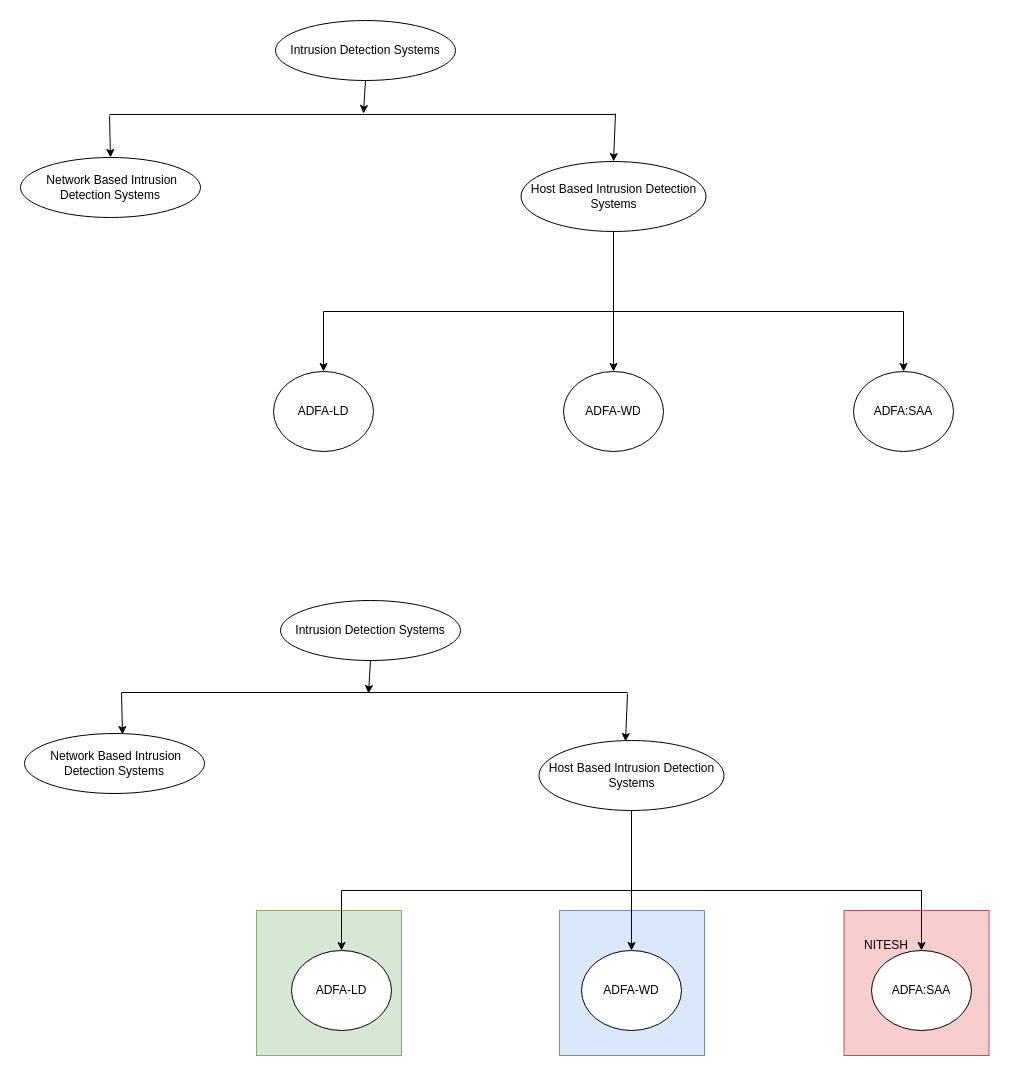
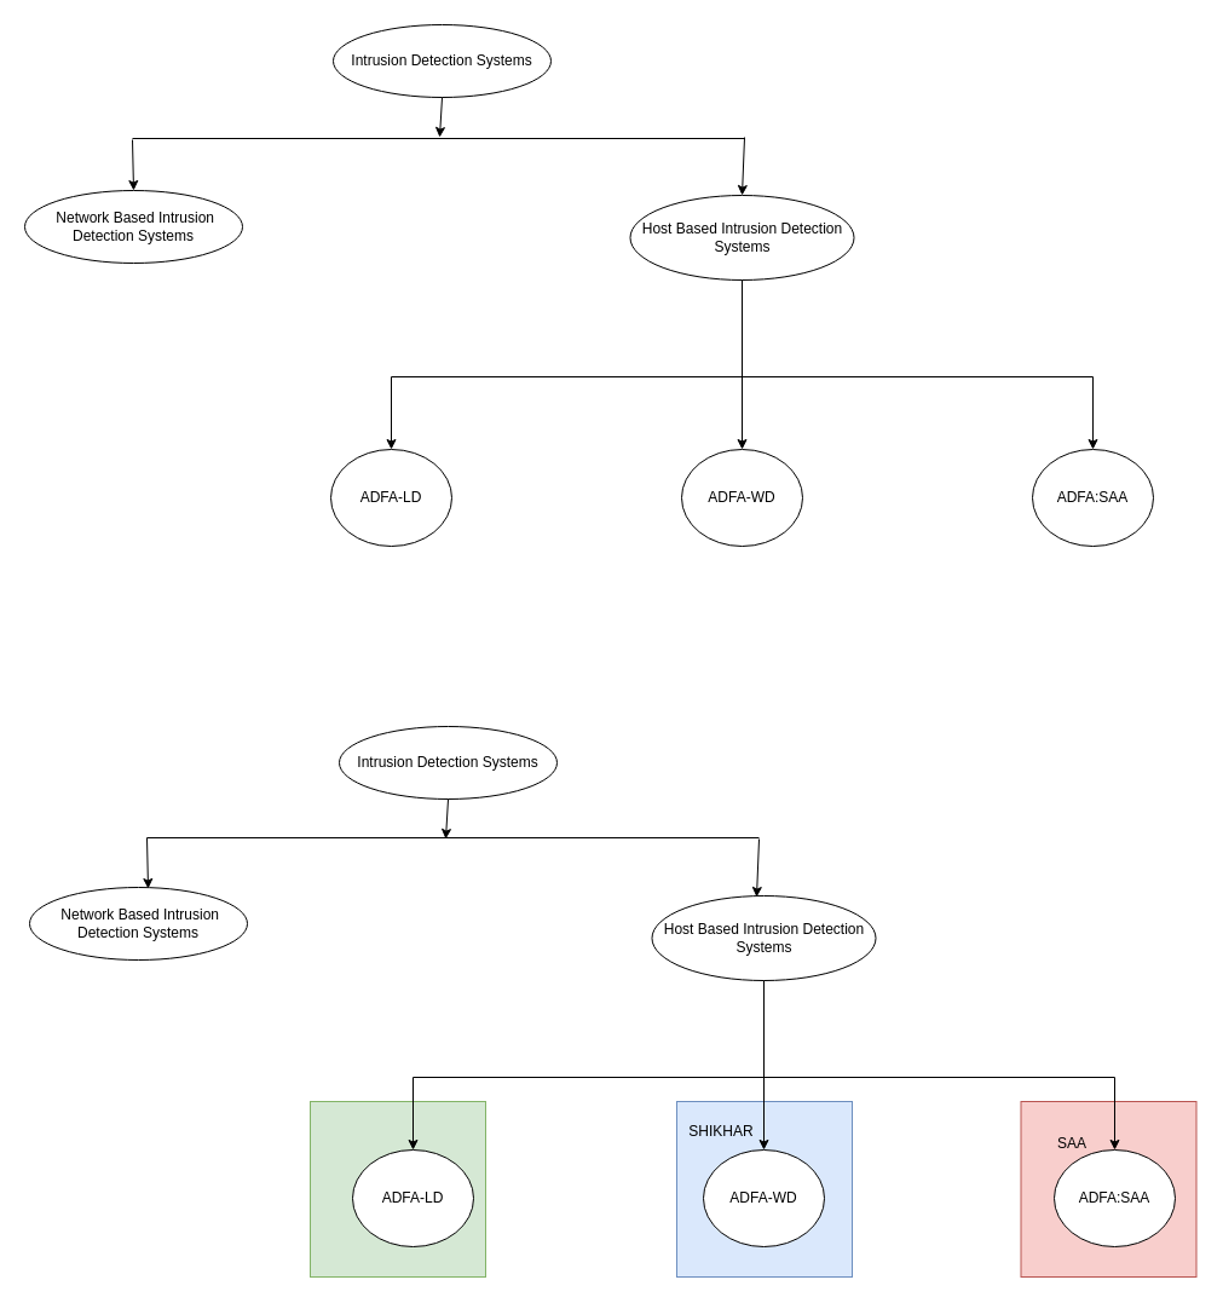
  <mxCell id="0" />
  <mxCell id="1" parent="0" />
  <mxCell id="2" value="Intrusion Detection Systems" style="ellipse;whiteSpace=wrap;html=1;" vertex="1" parent="1"><mxGeometry x="275" y="20" width="180" height="60" as="geometry" /></mxCell>
  <mxCell id="3" value="" style="endArrow=classic;html=1;rounded=0;exitX=0.5;exitY=1;exitDx=0;exitDy=0;" edge="1" parent="1" source="2"><mxGeometry width="50" height="50" relative="1" as="geometry"><mxPoint x="345" y="320" as="sourcePoint" /><mxPoint x="363" y="113" as="targetPoint" /></mxGeometry></mxCell>
  <mxCell id="4" value="Intrusion Detection Systems" style="ellipse;whiteSpace=wrap;html=1;" vertex="1" parent="1"><mxGeometry x="280" y="600" width="180" height="60" as="geometry" /></mxCell>
  <mxCell id="5" value="" style="endArrow=classic;html=1;rounded=0;exitX=0.5;exitY=1;exitDx=0;exitDy=0;" edge="1" parent="1" source="4"><mxGeometry width="50" height="50" relative="1" as="geometry"><mxPoint x="350" y="900" as="sourcePoint" /><mxPoint x="368" y="693" as="targetPoint" /></mxGeometry></mxCell>
  <mxCell id="6" value="" style="group" vertex="1" connectable="0" parent="1"><mxGeometry x="273" y="161" width="680" height="290" as="geometry" /></mxCell>
  <mxCell id="7" value="Host Based Intrusion Detection Systems" style="ellipse;whiteSpace=wrap;html=1;" vertex="1" parent="6"><mxGeometry x="247.5" width="185" height="70" as="geometry" /></mxCell>
  <mxCell id="8" value="" style="endArrow=none;html=1;rounded=0;" edge="1" parent="6"><mxGeometry width="50" height="50" relative="1" as="geometry"><mxPoint x="50" y="150" as="sourcePoint" /><mxPoint x="630" y="150" as="targetPoint" /></mxGeometry></mxCell>
  <mxCell id="9" value="" style="endArrow=none;html=1;rounded=0;entryX=0.5;entryY=1;entryDx=0;entryDy=0;" edge="1" parent="6" target="7"><mxGeometry width="50" height="50" relative="1" as="geometry"><mxPoint x="340" y="150" as="sourcePoint" /><mxPoint x="350" y="-50" as="targetPoint" /></mxGeometry></mxCell>
  <mxCell id="10" value="ADFA-LD" style="ellipse;whiteSpace=wrap;html=1;" vertex="1" parent="6"><mxGeometry y="210" width="100" height="80" as="geometry" /></mxCell>
  <mxCell id="11" value="ADFA-WD" style="ellipse;whiteSpace=wrap;html=1;" vertex="1" parent="6"><mxGeometry x="290" y="210" width="100" height="80" as="geometry" /></mxCell>
  <mxCell id="12" value="ADFA:SAA" style="ellipse;whiteSpace=wrap;html=1;" vertex="1" parent="6"><mxGeometry x="580" y="210" width="100" height="80" as="geometry" /></mxCell>
  <mxCell id="13" value="" style="endArrow=classic;html=1;rounded=0;entryX=0.5;entryY=0;entryDx=0;entryDy=0;" edge="1" parent="6" target="10"><mxGeometry width="50" height="50" relative="1" as="geometry"><mxPoint x="50" y="150" as="sourcePoint" /><mxPoint x="230" y="170" as="targetPoint" /></mxGeometry></mxCell>
  <mxCell id="14" value="" style="endArrow=classic;html=1;rounded=0;entryX=0.5;entryY=0;entryDx=0;entryDy=0;" edge="1" parent="6" target="12"><mxGeometry width="50" height="50" relative="1" as="geometry"><mxPoint x="630" y="150" as="sourcePoint" /><mxPoint x="370" y="130" as="targetPoint" /></mxGeometry></mxCell>
  <mxCell id="15" value="" style="endArrow=classic;html=1;rounded=0;entryX=0.5;entryY=0;entryDx=0;entryDy=0;" edge="1" parent="6" target="11"><mxGeometry width="50" height="50" relative="1" as="geometry"><mxPoint x="340" y="150" as="sourcePoint" /><mxPoint x="370" y="130" as="targetPoint" /></mxGeometry></mxCell>
  <mxCell id="16" value="" style="endArrow=none;html=1;rounded=0;" edge="1" parent="1"><mxGeometry width="50" height="50" relative="1" as="geometry"><mxPoint x="109" y="114" as="sourcePoint" /><mxPoint x="615" y="114" as="targetPoint" /></mxGeometry></mxCell>
  <mxCell id="17" value="&amp;nbsp;Network Based Intrusion Detection Systems" style="ellipse;whiteSpace=wrap;html=1;" vertex="1" parent="1"><mxGeometry x="20" y="157" width="180" height="60" as="geometry" /></mxCell>
  <mxCell id="18" value="" style="endArrow=classic;html=1;rounded=0;entryX=0.5;entryY=0;entryDx=0;entryDy=0;" edge="1" parent="1" target="7"><mxGeometry width="50" height="50" relative="1" as="geometry"><mxPoint x="615" y="113" as="sourcePoint" /><mxPoint x="484" y="206" as="targetPoint" /></mxGeometry></mxCell>
  <mxCell id="19" value="" style="endArrow=classic;html=1;rounded=0;entryX=0.5;entryY=0;entryDx=0;entryDy=0;" edge="1" parent="1" target="17"><mxGeometry width="50" height="50" relative="1" as="geometry"><mxPoint x="109" y="115" as="sourcePoint" /><mxPoint x="484" y="206" as="targetPoint" /></mxGeometry></mxCell>
  <mxCell id="20" value="" style="endArrow=none;html=1;rounded=0;" edge="1" parent="1"><mxGeometry width="50" height="50" relative="1" as="geometry"><mxPoint x="121" y="692" as="sourcePoint" /><mxPoint x="627" y="692" as="targetPoint" /><Array as="points" /></mxGeometry></mxCell>
  <mxCell id="21" value="" style="endArrow=classic;html=1;rounded=0;entryX=0.5;entryY=0;entryDx=0;entryDy=0;" edge="1" parent="1"><mxGeometry width="50" height="50" relative="1" as="geometry"><mxPoint x="121" y="692" as="sourcePoint" /><mxPoint x="122" y="734" as="targetPoint" /></mxGeometry></mxCell>
  <mxCell id="22" value="" style="endArrow=classic;html=1;rounded=0;entryX=0.5;entryY=0;entryDx=0;entryDy=0;" edge="1" parent="1"><mxGeometry width="50" height="50" relative="1" as="geometry"><mxPoint x="627" y="693" as="sourcePoint" /><mxPoint x="625" y="741" as="targetPoint" /></mxGeometry></mxCell>
  <mxCell id="23" value="&amp;nbsp;Network Based Intrusion Detection Systems" style="ellipse;whiteSpace=wrap;html=1;" vertex="1" parent="1"><mxGeometry x="24" y="733" width="180" height="60" as="geometry" /></mxCell>
  <mxCell id="24" value="" style="whiteSpace=wrap;html=1;aspect=fixed;fillColor=#f8cecc;strokeColor=#b85450;" vertex="1" parent="1"><mxGeometry x="843.5" y="910" width="145" height="145" as="geometry" /></mxCell>
  <mxCell id="25" value="" style="whiteSpace=wrap;html=1;aspect=fixed;fillColor=#dae8fc;strokeColor=#6c8ebf;" vertex="1" parent="1"><mxGeometry x="559" y="910" width="145" height="145" as="geometry" /></mxCell>
  <mxCell id="26" value="" style="whiteSpace=wrap;html=1;aspect=fixed;fillColor=#d5e8d4;strokeColor=#82b366;" vertex="1" parent="1"><mxGeometry x="256" y="910" width="145" height="145" as="geometry" /></mxCell>
  <mxCell id="27" value="Host Based Intrusion Detection Systems" style="ellipse;whiteSpace=wrap;html=1;" vertex="1" parent="1"><mxGeometry x="538.5" y="740" width="185" height="70" as="geometry" /></mxCell>
  <mxCell id="28" value="" style="endArrow=none;html=1;rounded=0;" edge="1" parent="1"><mxGeometry width="50" height="50" relative="1" as="geometry"><mxPoint x="341" y="890" as="sourcePoint" /><mxPoint x="921" y="890" as="targetPoint" /></mxGeometry></mxCell>
  <mxCell id="29" value="" style="endArrow=none;html=1;rounded=0;entryX=0.5;entryY=1;entryDx=0;entryDy=0;" edge="1" parent="1" target="27"><mxGeometry width="50" height="50" relative="1" as="geometry"><mxPoint x="631" y="890" as="sourcePoint" /><mxPoint x="641" y="690" as="targetPoint" /></mxGeometry></mxCell>
  <mxCell id="30" value="ADFA-LD" style="ellipse;whiteSpace=wrap;html=1;" vertex="1" parent="1"><mxGeometry x="291" y="950" width="100" height="80" as="geometry" /></mxCell>
  <mxCell id="31" value="ADFA-WD" style="ellipse;whiteSpace=wrap;html=1;" vertex="1" parent="1"><mxGeometry x="581" y="950" width="100" height="80" as="geometry" /></mxCell>
  <mxCell id="32" value="ADFA:SAA" style="ellipse;whiteSpace=wrap;html=1;" vertex="1" parent="1"><mxGeometry x="871" y="950" width="100" height="80" as="geometry" /></mxCell>
  <mxCell id="33" value="" style="endArrow=classic;html=1;rounded=0;entryX=0.5;entryY=0;entryDx=0;entryDy=0;" edge="1" parent="1" target="30"><mxGeometry width="50" height="50" relative="1" as="geometry"><mxPoint x="341" y="890" as="sourcePoint" /><mxPoint x="521" y="910" as="targetPoint" /></mxGeometry></mxCell>
  <mxCell id="34" value="" style="endArrow=classic;html=1;rounded=0;entryX=0.5;entryY=0;entryDx=0;entryDy=0;" edge="1" parent="1" target="32"><mxGeometry width="50" height="50" relative="1" as="geometry"><mxPoint x="921" y="890" as="sourcePoint" /><mxPoint x="661" y="870" as="targetPoint" /></mxGeometry></mxCell>
  <mxCell id="35" value="" style="endArrow=classic;html=1;rounded=0;entryX=0.5;entryY=0;entryDx=0;entryDy=0;" edge="1" parent="1" target="31"><mxGeometry width="50" height="50" relative="1" as="geometry"><mxPoint x="631" y="890" as="sourcePoint" /><mxPoint x="661" y="870" as="targetPoint" /></mxGeometry></mxCell>
- <mxCell id="37" value="NITESH" style="text;html=1;align=center;verticalAlign=middle;whiteSpace=wrap;rounded=0;" vertex="1" parent="1"><mxGeometry x="856" y="930" width="60" height="30" as="geometry" /></mxCell>
+ <mxCell id="36" value="SHIKHAR" style="text;html=1;align=center;verticalAlign=middle;whiteSpace=wrap;rounded=0;" vertex="1" parent="1"><mxGeometry x="566" y="920" width="60" height="30" as="geometry" /></mxCell>
+ <mxCell id="37" value="SAA" style="text;html=1;align=center;verticalAlign=middle;whiteSpace=wrap;rounded=0;" vertex="1" parent="1"><mxGeometry x="856" y="930" width="60" height="30" as="geometry" /></mxCell>
